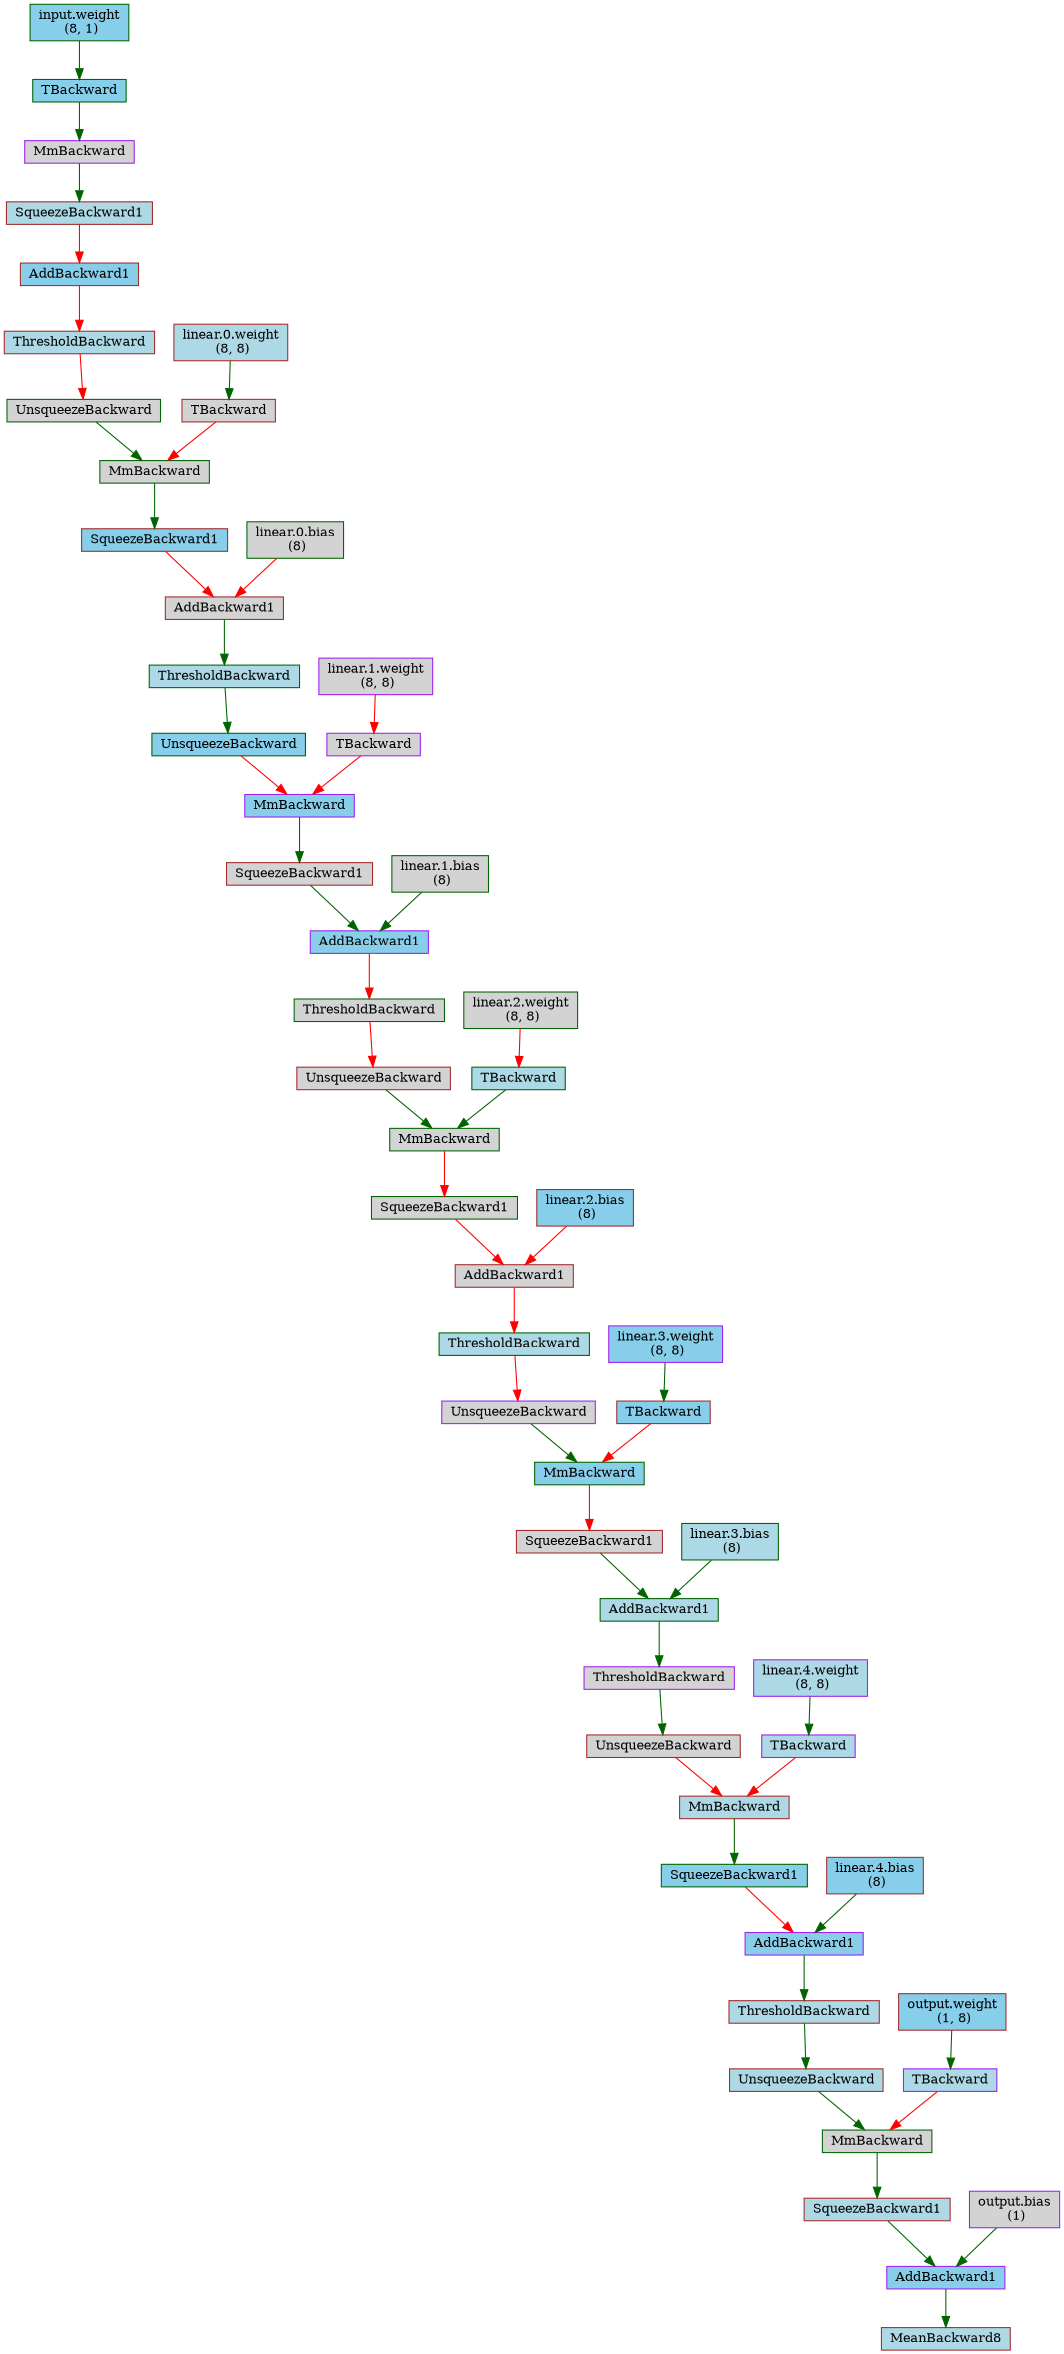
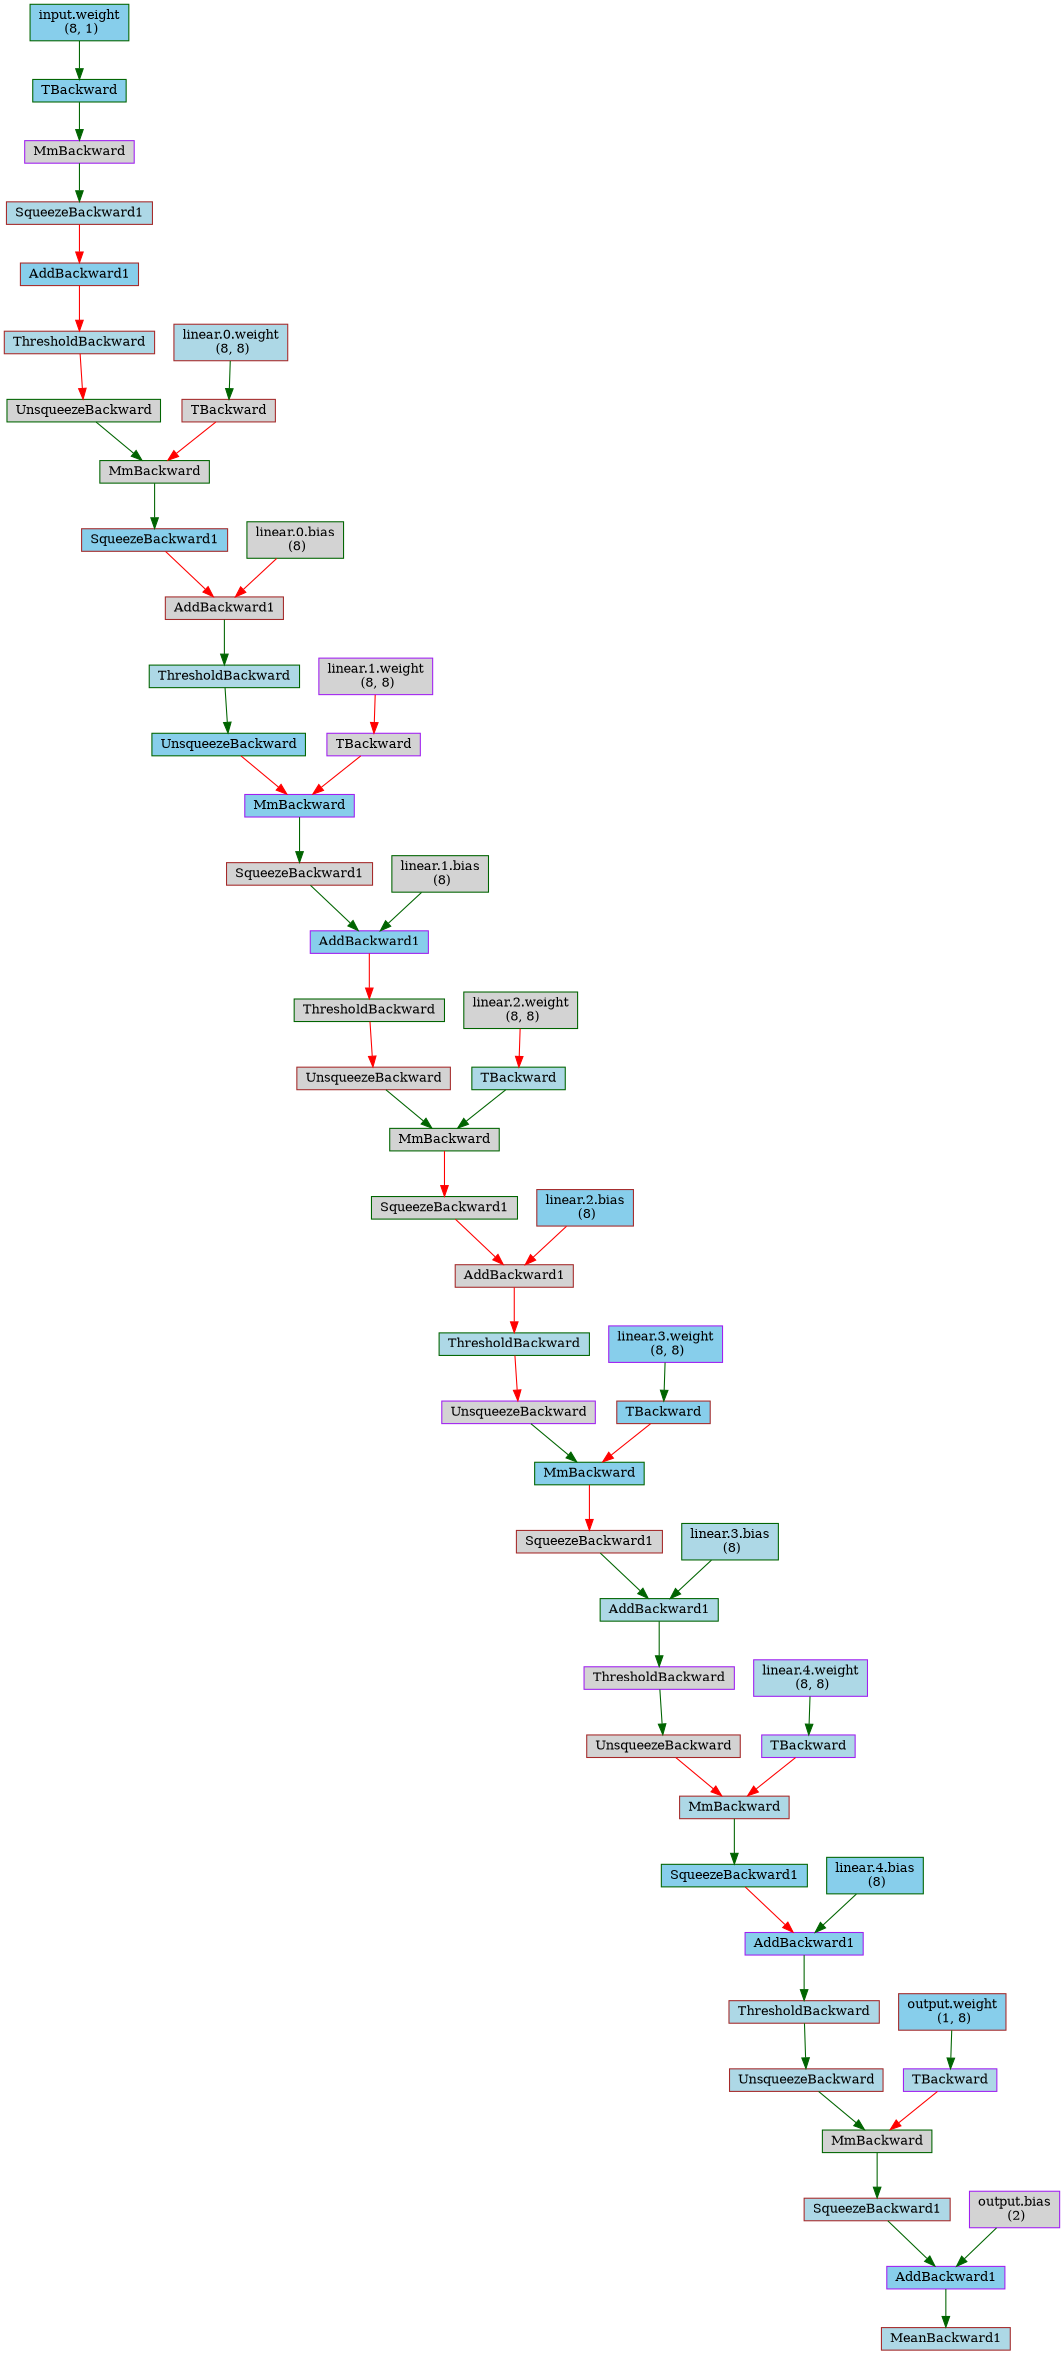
  digraph {
    node [align=left color=brown fillcolor=lightgrey fontsize=12 ranksep=0.1 shape=box style=filled]
    edge [color=darkgreen]
-   n1 [fillcolor=lightblue height=0.2 label=MeanBackward8]
+   n1 [fillcolor=lightblue height=0.2 label=MeanBackward1]
    n2 [color=purple fillcolor=skyblue height=0.2 label=AddBackward1]
    n3 [fillcolor=lightblue height=0.2 label=SqueezeBackward1]
    n4 [color=darkgreen height=0.2 label=MmBackward]
    n5 [fillcolor=lightblue height=0.2 label=UnsqueezeBackward]
    n6 [fillcolor=lightblue height=0.2 label=ThresholdBackward]
    n7 [color=purple fillcolor=skyblue height=0.2 label=AddBackward1]
    n8 [color=darkgreen fillcolor=skyblue height=0.2 label=SqueezeBackward1]
    n9 [fillcolor=lightblue height=0.2 label=MmBackward]
    n10 [height=0.2 label=UnsqueezeBackward]
    n11 [color=purple height=0.2 label=ThresholdBackward]
    n12 [color=darkgreen fillcolor=lightblue height=0.2 label=AddBackward1]
    n13 [height=0.2 label=SqueezeBackward1]
    n14 [color=darkgreen fillcolor=skyblue height=0.2 label=MmBackward]
    n15 [color=purple height=0.2 label=UnsqueezeBackward]
    n16 [color=darkgreen fillcolor=lightblue height=0.2 label=ThresholdBackward]
    n17 [height=0.2 label=AddBackward1]
    n18 [color=darkgreen height=0.2 label=SqueezeBackward1]
    n19 [color=darkgreen height=0.2 label=MmBackward]
    n20 [height=0.2 label=UnsqueezeBackward]
    n21 [color=darkgreen height=0.2 label=ThresholdBackward]
    n22 [color=purple fillcolor=skyblue height=0.2 label=AddBackward1]
    n23 [height=0.2 label=SqueezeBackward1]
    n24 [color=purple fillcolor=skyblue height=0.2 label=MmBackward]
    n25 [color=darkgreen fillcolor=skyblue height=0.2 label=UnsqueezeBackward]
    n26 [color=darkgreen fillcolor=lightblue height=0.2 label=ThresholdBackward]
    n27 [height=0.2 label=AddBackward1]
    n28 [fillcolor=skyblue height=0.2 label=SqueezeBackward1]
    n29 [color=darkgreen height=0.2 label=MmBackward]
    n30 [color=darkgreen height=0.2 label=UnsqueezeBackward]
    n31 [fillcolor=lightblue height=0.2 label=ThresholdBackward]
    n32 [fillcolor=skyblue height=0.2 label=AddBackward1]
    n33 [fillcolor=lightblue height=0.2 label=SqueezeBackward1]
    n34 [color=purple height=0.2 label=MmBackward]
    n35 [color=darkgreen fillcolor=skyblue height=0.2 label=TBackward]
    n36 [color=darkgreen fillcolor=skyblue height=0.2 label="input.weight\n (8, 1)"]
    n37 [height=0.2 label=TBackward]
    n38 [fillcolor=lightblue height=0.2 label="linear.0.weight\n (8, 8)"]
    n39 [color=darkgreen height=0.2 label="linear.0.bias\n (8)"]
    n40 [color=purple height=0.2 label=TBackward]
    n41 [color=purple height=0.2 label="linear.1.weight\n (8, 8)"]
    n42 [color=darkgreen height=0.2 label="linear.1.bias\n (8)"]
    n43 [color=darkgreen fillcolor=lightblue height=0.2 label=TBackward]
    n44 [color=darkgreen height=0.2 label="linear.2.weight\n (8, 8)"]
    n45 [fillcolor=skyblue height=0.2 label="linear.2.bias\n (8)"]
    n46 [fillcolor=skyblue height=0.2 label=TBackward]
    n47 [color=purple fillcolor=skyblue height=0.2 label="linear.3.weight\n (8, 8)"]
    n48 [color=darkgreen fillcolor=lightblue height=0.2 label="linear.3.bias\n (8)"]
    n49 [color=purple fillcolor=lightblue height=0.2 label=TBackward]
    n50 [color=purple fillcolor=lightblue height=0.2 label="linear.4.weight\n (8, 8)"]
-   n51 [fillcolor=skyblue height=0.2 label="linear.4.bias\n (8)"]
+   n51 [color=darkgreen fillcolor=skyblue height=0.2 label="linear.4.bias\n (8)"]
    n52 [color=purple fillcolor=lightblue height=0.2 label=TBackward]
    n53 [fillcolor=skyblue height=0.2 label="output.weight\n (1, 8)"]
-   n54 [color=purple height=0.2 label="output.bias\n (1)"]
+   n54 [color=purple height=0.2 label="output.bias\n (2)"]
    n2 -> n1
    n3 -> n2
    n4 -> n3
    n5 -> n4
    n6 -> n5
    n7 -> n6
    n8 -> n7 [color=red]
    n9 -> n8
    n10 -> n9 [color=red]
    n11 -> n10
    n12 -> n11
    n13 -> n12
    n14 -> n13 [color=red]
    n15 -> n14
    n16 -> n15 [color=red]
    n17 -> n16 [color=red]
    n18 -> n17 [color=red]
    n19 -> n18 [color=red]
    n20 -> n19
    n21 -> n20 [color=red]
    n22 -> n21 [color=red]
    n23 -> n22
    n24 -> n23
    n25 -> n24 [color=red]
    n26 -> n25
    n27 -> n26
    n28 -> n27 [color=red]
    n29 -> n28
    n30 -> n29
    n31 -> n30 [color=red]
    n32 -> n31 [color=red]
    n33 -> n32 [color=red]
    n34 -> n33
    n35 -> n34
    n36 -> n35
    n37 -> n29 [color=red]
    n38 -> n37
    n39 -> n27 [color=red]
    n40 -> n24 [color=red]
    n41 -> n40 [color=red]
    n42 -> n22
    n43 -> n19
    n44 -> n43 [color=red]
    n45 -> n17 [color=red]
    n46 -> n14 [color=red]
    n47 -> n46
    n48 -> n12
    n49 -> n9 [color=red]
    n50 -> n49
    n51 -> n7
    n52 -> n4 [color=red]
    n53 -> n52
    n54 -> n2
  }
